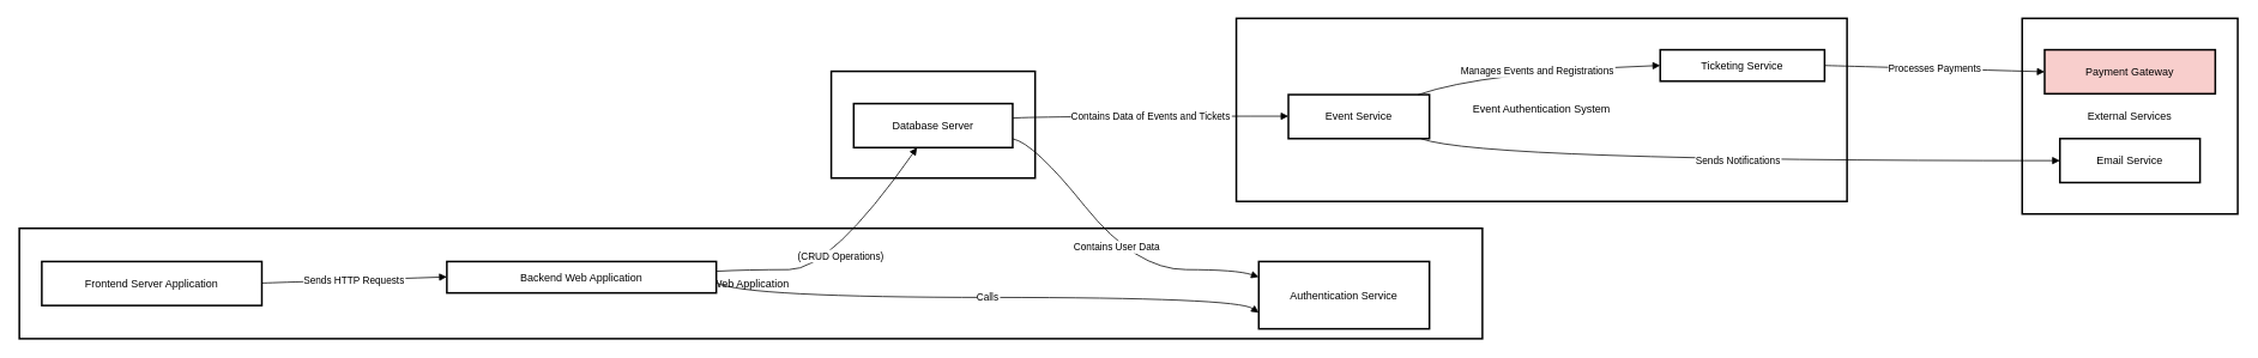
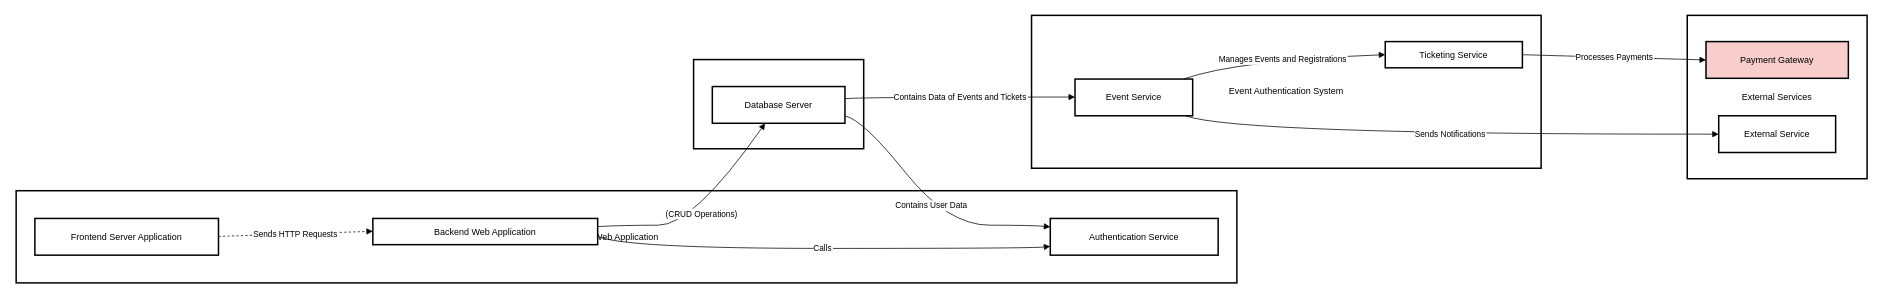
  <mxCell id="0" />
  <mxCell id="1" parent="0" />
  <mxCell id="2" value="External Services" style="whiteSpace=wrap;strokeWidth=2;" vertex="1" parent="1"><mxGeometry x="2250" y="20" width="240" height="218" as="geometry" /></mxCell>
  <mxCell id="3" value="Event Authentication System" style="whiteSpace=wrap;strokeWidth=2;" vertex="1" parent="1"><mxGeometry x="1375" y="20" width="680" height="204" as="geometry" /></mxCell>
  <mxCell id="4" value="Database Layer" style="whiteSpace=wrap;strokeWidth=2;" vertex="1" parent="1"><mxGeometry x="924" y="79" width="227" height="119" as="geometry" /></mxCell>
  <mxCell id="5" value="Web Application" style="whiteSpace=wrap;strokeWidth=2;" vertex="1" parent="1"><mxGeometry x="20" y="254" width="1629" height="123" as="geometry" /></mxCell>
  <mxCell id="6" value="Frontend Server Application" style="whiteSpace=wrap;strokeWidth=2;" vertex="1" parent="1"><mxGeometry x="45" y="291" width="245" height="49" as="geometry" /></mxCell>
  <mxCell id="7" value="Backend Web Application" style="whiteSpace=wrap;strokeWidth=2;" vertex="1" parent="1"><mxGeometry x="496" y="291" width="300" height="35" as="geometry" /></mxCell>
- <mxCell id="8" value="Authentication Service" style="whiteSpace=wrap;strokeWidth=2;" vertex="1" parent="1"><mxGeometry x="1400" y="291" width="190" height="75" as="geometry" /></mxCell>
+ <mxCell id="8" value="Authentication Service" style="whiteSpace=wrap;strokeWidth=2;" vertex="1" parent="1"><mxGeometry x="1400" y="291" width="224" height="49" as="geometry" /></mxCell>
  <mxCell id="9" value="Database Server" style="whiteSpace=wrap;strokeWidth=2;" vertex="1" parent="1"><mxGeometry x="949" y="115" width="177" height="49" as="geometry" /></mxCell>
  <mxCell id="10" value="Event Service" style="whiteSpace=wrap;strokeWidth=2;" vertex="1" parent="1"><mxGeometry x="1433" y="105" width="157" height="49" as="geometry" /></mxCell>
  <mxCell id="11" value="Ticketing Service" style="whiteSpace=wrap;strokeWidth=2;" vertex="1" parent="1"><mxGeometry x="1847" y="55" width="183" height="35" as="geometry" /></mxCell>
- <mxCell id="12" value="Email Service" style="whiteSpace=wrap;strokeWidth=2;" vertex="1" parent="1"><mxGeometry x="2292" y="154" width="156" height="49" as="geometry" /></mxCell>
+ <mxCell id="12" value="External Service" style="whiteSpace=wrap;strokeWidth=2;" vertex="1" parent="1"><mxGeometry x="2292" y="154" width="156" height="49" as="geometry" /></mxCell>
  <mxCell id="13" value="Payment Gateway" style="whiteSpace=wrap;strokeWidth=2;fillColor=#f8cecc;" vertex="1" parent="1"><mxGeometry x="2275" y="55" width="190" height="49" as="geometry" /></mxCell>
- <mxCell id="14" value="Sends HTTP Requests" style="curved=1;startArrow=none;endArrow=block;exitX=1;exitY=0.49;entryX=0;entryY=0.49;" edge="1" parent="1" source="6" target="7"><mxGeometry relative="1" as="geometry"><Array as="points" /></mxGeometry></mxCell>
+ <mxCell id="14" value="Sends HTTP Requests" style="curved=1;startArrow=none;endArrow=block;exitX=1;exitY=0.49;entryX=0;entryY=0.49;dashed=1;" edge="1" parent="1" source="6" target="7"><mxGeometry relative="1" as="geometry"><Array as="points" /></mxGeometry></mxCell>
  <mxCell id="15" value="(CRUD Operations)" style="curved=1;startArrow=none;endArrow=block;exitX=1;exitY=0.31;entryX=0.4;entryY=0.99;" edge="1" parent="1" source="7" target="9"><mxGeometry relative="1" as="geometry"><Array as="points"><mxPoint x="830" y="300" /><mxPoint x="924" y="300" /></Array></mxGeometry></mxCell>
  <mxCell id="16" value="Calls" style="curved=1;startArrow=none;endArrow=block;exitX=1;exitY=0.68;entryX=0;entryY=0.76;" edge="1" parent="1" source="7" target="8"><mxGeometry relative="1" as="geometry"><Array as="points"><mxPoint x="830" y="331" /><mxPoint x="1375" y="331" /></Array></mxGeometry></mxCell>
  <mxCell id="17" value="Contains Data of Events and Tickets" style="curved=1;startArrow=none;endArrow=block;exitX=1;exitY=0.33;entryX=0;entryY=0.49;" edge="1" parent="1" source="9" target="10"><mxGeometry relative="1" as="geometry"><Array as="points"><mxPoint x="1150" y="129" /></Array></mxGeometry></mxCell>
  <mxCell id="18" value="Contains User Data" style="curved=1;startArrow=none;endArrow=block;exitX=1;exitY=0.8;entryX=0;entryY=0.23;" edge="1" parent="1" source="9" target="8"><mxGeometry relative="1" as="geometry"><Array as="points"><mxPoint x="1150" y="159" /><mxPoint x="1263" y="300" /><mxPoint x="1375" y="300" /></Array></mxGeometry></mxCell>
  <mxCell id="19" value="Manages Events and Registrations" style="curved=1;startArrow=none;endArrow=block;exitX=0.93;exitY=-0.01;entryX=0;entryY=0.5;" edge="1" parent="1" source="10" target="11"><mxGeometry relative="1" as="geometry"><Array as="points"><mxPoint x="1649" y="80" /></Array></mxGeometry></mxCell>
  <mxCell id="20" value="Sends Notifications" style="curved=1;startArrow=none;endArrow=block;exitX=0.93;exitY=0.99;entryX=0;entryY=0.5;" edge="1" parent="1" source="10" target="12"><mxGeometry relative="1" as="geometry"><Array as="points"><mxPoint x="1649" y="179" /></Array></mxGeometry></mxCell>
  <mxCell id="21" value="Processes Payments" style="curved=1;startArrow=none;endArrow=block;exitX=1;exitY=0.5;entryX=0;entryY=0.5;" edge="1" parent="1" source="11" target="13"><mxGeometry relative="1" as="geometry"><Array as="points" /></mxGeometry></mxCell>
